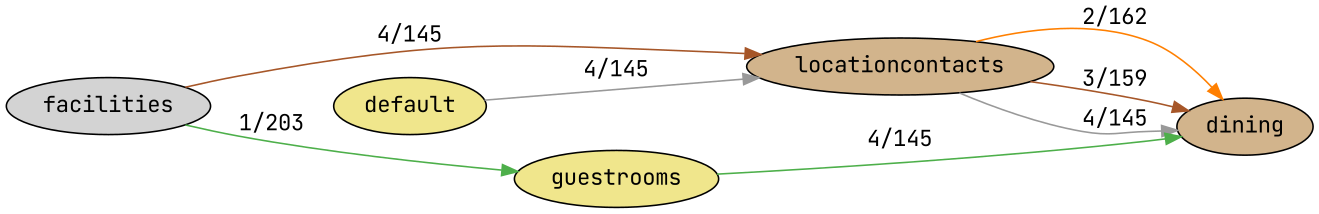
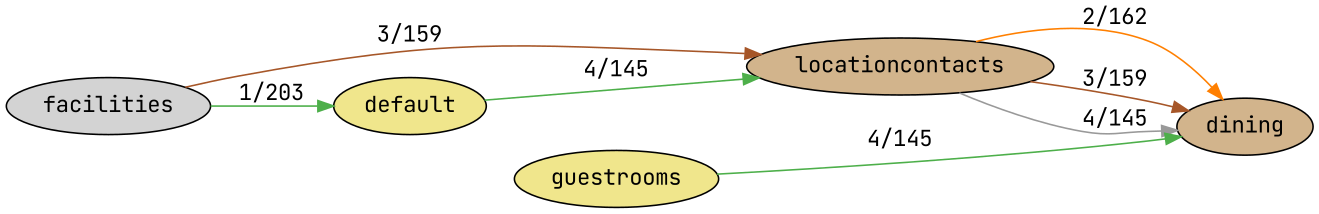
  digraph {
    fontname="JetBrains Mono"
    rankdir=LR
    node [fillcolor=tan fontname="JetBrains Mono" style=filled]
    edge [color="#a65628" fontname="JetBrains Mono" weight=159]
    locationcontacts
    dining
    default [fillcolor=khaki]
    facilities [fillcolor=lightgrey]
    guestrooms [fillcolor=khaki]
    locationcontacts -> dining [color="#ff7f00" label="2/162" weight=162]
    locationcontacts -> dining [label="3/159"]
    locationcontacts -> dining [color="#999999" label="4/145" weight=145]
-   default -> locationcontacts [color="#999999" label="4/145" weight=145]
-   facilities -> locationcontacts [label="4/145"]
-   facilities -> guestrooms [color="#4daf4a" label="1/203" weight=203]
+   default -> locationcontacts [color="#4daf4a" label="4/145" weight=145]
+   facilities -> locationcontacts [label="3/159"]
+   facilities -> default [color="#4daf4a" label="1/203" weight=203]
    guestrooms -> dining [color="#4daf4a" label="4/145" weight=203]
  }
